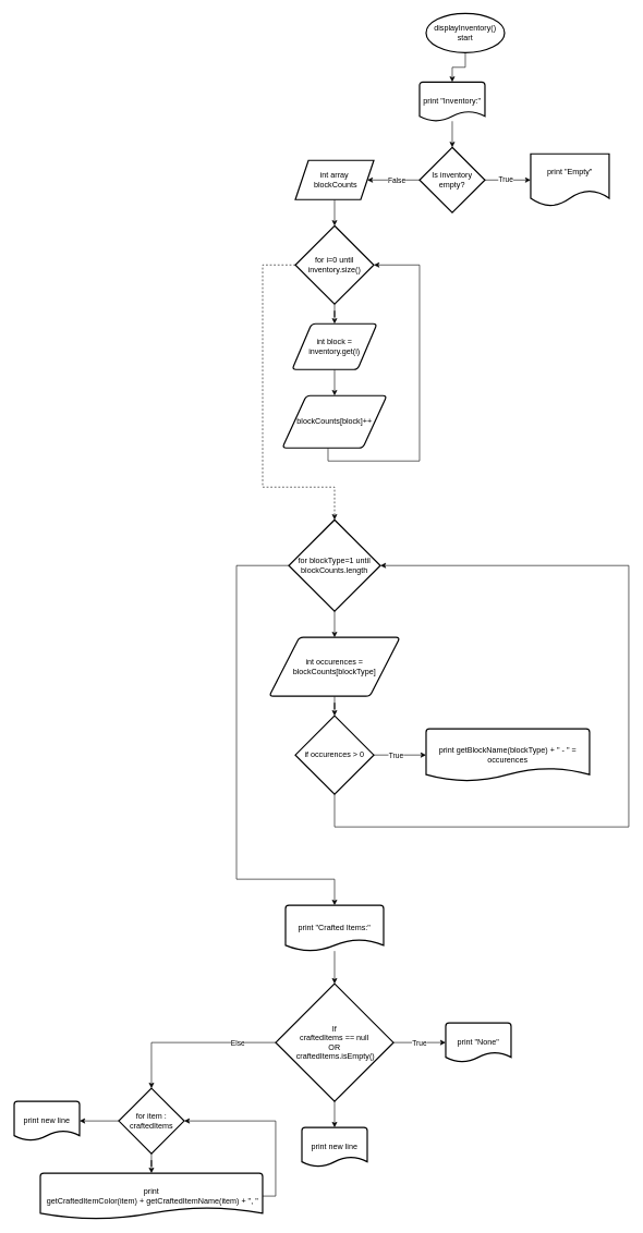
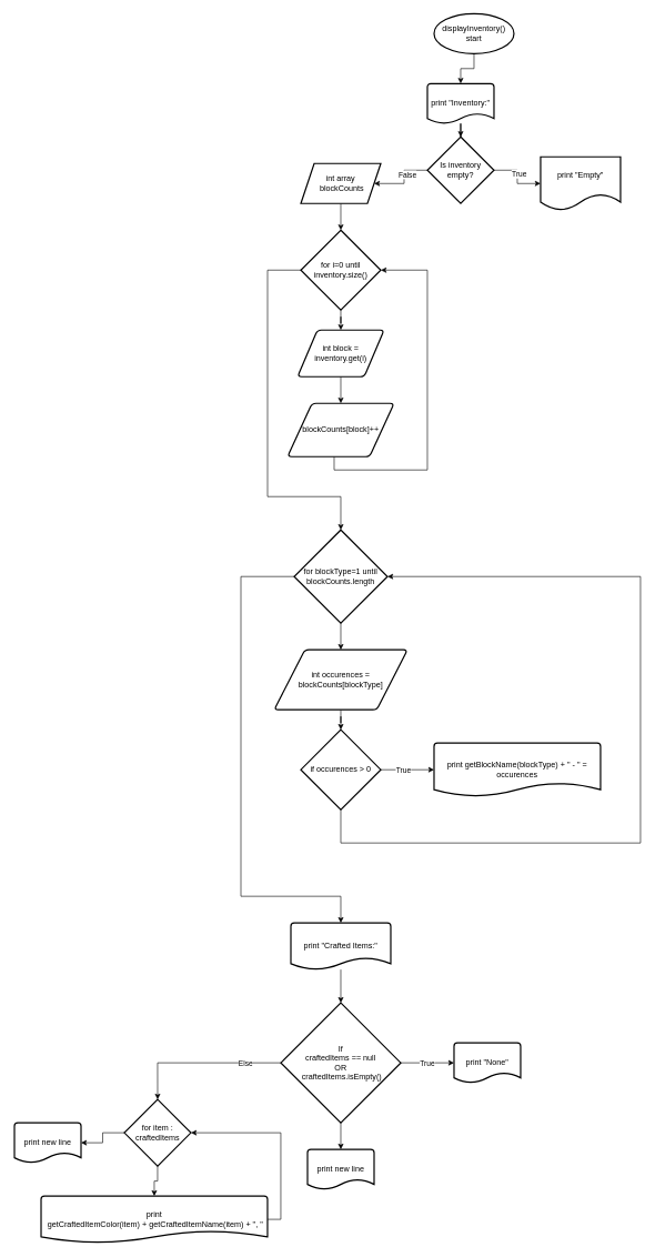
  <mxCell id="0" />
  <mxCell id="1" parent="0" />
  <mxCell id="2" value="" style="edgeStyle=orthogonalEdgeStyle;rounded=0;orthogonalLoop=1;jettySize=auto;html=1;" edge="1" parent="1" source="3" target="5"><mxGeometry relative="1" as="geometry" /></mxCell>
  <mxCell id="3" value="displayInventory()&lt;br&gt;start" style="strokeWidth=2;html=1;shape=mxgraph.flowchart.start_1;whiteSpace=wrap;" vertex="1" parent="1"><mxGeometry x="651" y="20" width="120" height="60" as="geometry" /></mxCell>
  <mxCell id="4" value="" style="edgeStyle=orthogonalEdgeStyle;rounded=0;orthogonalLoop=1;jettySize=auto;html=1;" edge="1" parent="1" source="5" target="10"><mxGeometry relative="1" as="geometry" /></mxCell>
  <mxCell id="5" value="print &quot;Inventory:&quot;" style="strokeWidth=2;html=1;shape=mxgraph.flowchart.document2;whiteSpace=wrap;size=0.25;" vertex="1" parent="1"><mxGeometry x="641" y="125" width="100" height="60" as="geometry" /></mxCell>
  <mxCell id="6" value="" style="edgeStyle=orthogonalEdgeStyle;rounded=0;orthogonalLoop=1;jettySize=auto;html=1;" edge="1" parent="1" source="10" target="11"><mxGeometry relative="1" as="geometry" /></mxCell>
  <mxCell id="7" value="True" style="edgeLabel;html=1;align=center;verticalAlign=middle;resizable=0;points=[];" connectable="0" vertex="1" parent="6"><mxGeometry x="-0.114" y="2" relative="1" as="geometry"><mxPoint as="offset" /></mxGeometry></mxCell>
  <mxCell id="8" value="" style="edgeStyle=orthogonalEdgeStyle;rounded=0;orthogonalLoop=1;jettySize=auto;html=1;" edge="1" parent="1" source="10" target="13"><mxGeometry relative="1" as="geometry" /></mxCell>
  <mxCell id="9" value="False" style="edgeLabel;html=1;align=center;verticalAlign=middle;resizable=0;points=[];" connectable="0" vertex="1" parent="8"><mxGeometry x="-0.1" y="4" relative="1" as="geometry"><mxPoint y="-4" as="offset" /></mxGeometry></mxCell>
- <mxCell id="10" value="Is inventory empty?" style="strokeWidth=2;html=1;shape=mxgraph.flowchart.decision;whiteSpace=wrap;" vertex="1" parent="1"><mxGeometry x="641" y="225" width="100" height="100" as="geometry" /></mxCell>
+ <mxCell id="10" value="Is inventory empty?" style="strokeWidth=2;html=1;shape=mxgraph.flowchart.decision;whiteSpace=wrap;" vertex="1" parent="1"><mxGeometry x="641" y="205" width="100" height="100" as="geometry" /></mxCell>
  <mxCell id="11" value="print &quot;Empty&quot;" style="shape=document;whiteSpace=wrap;html=1;boundedLbl=1;strokeWidth=2;" vertex="1" parent="1"><mxGeometry x="811" y="235" width="120" height="80" as="geometry" /></mxCell>
  <mxCell id="12" value="" style="edgeStyle=orthogonalEdgeStyle;rounded=0;orthogonalLoop=1;jettySize=auto;html=1;" edge="1" parent="1" source="13" target="16"><mxGeometry relative="1" as="geometry" /></mxCell>
  <mxCell id="13" value="int array&lt;br&gt;&amp;nbsp;blockCounts" style="shape=parallelogram;perimeter=parallelogramPerimeter;whiteSpace=wrap;html=1;fixedSize=1;strokeWidth=2;" vertex="1" parent="1"><mxGeometry x="451" y="245" width="120" height="60" as="geometry" /></mxCell>
  <mxCell id="14" value="" style="edgeStyle=orthogonalEdgeStyle;rounded=0;orthogonalLoop=1;jettySize=auto;html=1;" edge="1" parent="1" source="16" target="18"><mxGeometry relative="1" as="geometry" /></mxCell>
- <mxCell id="15" style="edgeStyle=orthogonalEdgeStyle;rounded=0;orthogonalLoop=1;jettySize=auto;html=1;exitX=0;exitY=0.5;exitDx=0;exitDy=0;exitPerimeter=0;entryX=0.5;entryY=0;entryDx=0;entryDy=0;entryPerimeter=0;dashed=1;" edge="1" parent="1" source="16" target="23"><mxGeometry relative="1" as="geometry"><Array as="points"><mxPoint x="401" y="405" /><mxPoint x="401" y="745" /><mxPoint x="511" y="745" /></Array></mxGeometry></mxCell>
+ <mxCell id="15" style="edgeStyle=orthogonalEdgeStyle;rounded=0;orthogonalLoop=1;jettySize=auto;html=1;exitX=0;exitY=0.5;exitDx=0;exitDy=0;exitPerimeter=0;entryX=0.5;entryY=0;entryDx=0;entryDy=0;entryPerimeter=0;" edge="1" parent="1" source="16" target="23"><mxGeometry relative="1" as="geometry"><Array as="points"><mxPoint x="401" y="405" /><mxPoint x="401" y="745" /><mxPoint x="511" y="745" /></Array></mxGeometry></mxCell>
  <mxCell id="16" value="for i=0 until inventory.size()" style="strokeWidth=2;html=1;shape=mxgraph.flowchart.decision;whiteSpace=wrap;" vertex="1" parent="1"><mxGeometry x="451" y="345" width="120" height="120" as="geometry" /></mxCell>
  <mxCell id="17" value="" style="edgeStyle=orthogonalEdgeStyle;rounded=0;orthogonalLoop=1;jettySize=auto;html=1;" edge="1" parent="1" source="18" target="20"><mxGeometry relative="1" as="geometry" /></mxCell>
  <mxCell id="18" value="int block = inventory.get(i)" style="shape=parallelogram;html=1;strokeWidth=2;perimeter=parallelogramPerimeter;whiteSpace=wrap;rounded=1;arcSize=12;size=0.23;" vertex="1" parent="1"><mxGeometry x="446" y="495" width="130" height="70" as="geometry" /></mxCell>
  <mxCell id="19" style="edgeStyle=orthogonalEdgeStyle;rounded=0;orthogonalLoop=1;jettySize=auto;html=1;exitX=0.5;exitY=1;exitDx=0;exitDy=0;" edge="1" parent="1"><mxGeometry relative="1" as="geometry"><mxPoint x="501" y="685" as="sourcePoint" /><mxPoint x="571" y="405" as="targetPoint" /><Array as="points"><mxPoint x="501" y="705" /><mxPoint x="641" y="705" /><mxPoint x="641" y="405" /></Array></mxGeometry></mxCell>
  <mxCell id="20" value="blockCounts[block]++" style="shape=parallelogram;html=1;strokeWidth=2;perimeter=parallelogramPerimeter;whiteSpace=wrap;rounded=1;arcSize=12;size=0.23;" vertex="1" parent="1"><mxGeometry x="431" y="605" width="160" height="80" as="geometry" /></mxCell>
  <mxCell id="21" value="" style="edgeStyle=orthogonalEdgeStyle;rounded=0;orthogonalLoop=1;jettySize=auto;html=1;" edge="1" parent="1" source="23" target="25"><mxGeometry relative="1" as="geometry" /></mxCell>
  <mxCell id="22" style="edgeStyle=orthogonalEdgeStyle;rounded=0;orthogonalLoop=1;jettySize=auto;html=1;exitX=0;exitY=0.5;exitDx=0;exitDy=0;exitPerimeter=0;entryX=0.5;entryY=0;entryDx=0;entryDy=0;entryPerimeter=0;" edge="1" parent="1" source="23" target="32"><mxGeometry relative="1" as="geometry"><Array as="points"><mxPoint x="361" y="865" /><mxPoint x="361" y="1345" /><mxPoint x="511" y="1345" /></Array></mxGeometry></mxCell>
  <mxCell id="23" value="for blockType=1 until blockCounts.length" style="strokeWidth=2;html=1;shape=mxgraph.flowchart.decision;whiteSpace=wrap;" vertex="1" parent="1"><mxGeometry x="441" y="795" width="140" height="140" as="geometry" /></mxCell>
  <mxCell id="24" value="" style="edgeStyle=orthogonalEdgeStyle;rounded=0;orthogonalLoop=1;jettySize=auto;html=1;" edge="1" parent="1" source="25" target="29"><mxGeometry relative="1" as="geometry" /></mxCell>
  <mxCell id="25" value="int occurences = blockCounts[blockType]" style="shape=parallelogram;html=1;strokeWidth=2;perimeter=parallelogramPerimeter;whiteSpace=wrap;rounded=1;arcSize=12;size=0.23;" vertex="1" parent="1"><mxGeometry x="411" y="975" width="200" height="90" as="geometry" /></mxCell>
  <mxCell id="26" value="" style="edgeStyle=orthogonalEdgeStyle;rounded=0;orthogonalLoop=1;jettySize=auto;html=1;" edge="1" parent="1" source="29" target="30"><mxGeometry relative="1" as="geometry" /></mxCell>
  <mxCell id="27" value="True" style="edgeLabel;html=1;align=center;verticalAlign=middle;resizable=0;points=[];" connectable="0" vertex="1" parent="26"><mxGeometry x="-0.171" relative="1" as="geometry"><mxPoint as="offset" /></mxGeometry></mxCell>
  <mxCell id="28" style="edgeStyle=orthogonalEdgeStyle;rounded=0;orthogonalLoop=1;jettySize=auto;html=1;exitX=0.5;exitY=1;exitDx=0;exitDy=0;exitPerimeter=0;entryX=1;entryY=0.5;entryDx=0;entryDy=0;entryPerimeter=0;" edge="1" parent="1" source="29" target="23"><mxGeometry relative="1" as="geometry"><Array as="points"><mxPoint x="511" y="1265" /><mxPoint x="961" y="1265" /><mxPoint x="961" y="865" /></Array></mxGeometry></mxCell>
  <mxCell id="29" value="if occurences &amp;gt; 0" style="strokeWidth=2;html=1;shape=mxgraph.flowchart.decision;whiteSpace=wrap;" vertex="1" parent="1"><mxGeometry x="451" y="1095" width="120" height="120" as="geometry" /></mxCell>
  <mxCell id="30" value="print getBlockName(blockType) + &quot; - &quot; = occurences" style="strokeWidth=2;html=1;shape=mxgraph.flowchart.document2;whiteSpace=wrap;size=0.25;" vertex="1" parent="1"><mxGeometry x="651" y="1115" width="250" height="80" as="geometry" /></mxCell>
  <mxCell id="31" value="" style="edgeStyle=orthogonalEdgeStyle;rounded=0;orthogonalLoop=1;jettySize=auto;html=1;" edge="1" parent="1" source="32" target="38"><mxGeometry relative="1" as="geometry" /></mxCell>
  <mxCell id="32" value="print &quot;Crafted Items:&quot;" style="strokeWidth=2;html=1;shape=mxgraph.flowchart.document2;whiteSpace=wrap;size=0.25;" vertex="1" parent="1"><mxGeometry x="436" y="1385" width="150" height="70" as="geometry" /></mxCell>
  <mxCell id="33" value="" style="edgeStyle=orthogonalEdgeStyle;rounded=0;orthogonalLoop=1;jettySize=auto;html=1;" edge="1" parent="1" source="38" target="39"><mxGeometry relative="1" as="geometry" /></mxCell>
  <mxCell id="34" value="True" style="edgeLabel;html=1;align=center;verticalAlign=middle;resizable=0;points=[];" connectable="0" vertex="1" parent="33"><mxGeometry x="-0.028" y="-1" relative="1" as="geometry"><mxPoint as="offset" /></mxGeometry></mxCell>
  <mxCell id="35" style="edgeStyle=orthogonalEdgeStyle;rounded=0;orthogonalLoop=1;jettySize=auto;html=1;exitX=0;exitY=0.5;exitDx=0;exitDy=0;exitPerimeter=0;entryX=0.5;entryY=0;entryDx=0;entryDy=0;entryPerimeter=0;" edge="1" parent="1" source="38" target="42"><mxGeometry relative="1" as="geometry" /></mxCell>
  <mxCell id="36" value="Else" style="edgeLabel;html=1;align=center;verticalAlign=middle;resizable=0;points=[];" connectable="0" vertex="1" parent="35"><mxGeometry x="-0.548" y="4" relative="1" as="geometry"><mxPoint y="-4" as="offset" /></mxGeometry></mxCell>
  <mxCell id="37" value="" style="edgeStyle=orthogonalEdgeStyle;rounded=0;orthogonalLoop=1;jettySize=auto;html=1;" edge="1" parent="1" source="38" target="46"><mxGeometry relative="1" as="geometry" /></mxCell>
  <mxCell id="38" value="If&lt;br&gt;craftedItems == null &lt;br&gt;OR&lt;br&gt;&amp;nbsp;craftedItems.isEmpty()" style="strokeWidth=2;html=1;shape=mxgraph.flowchart.decision;whiteSpace=wrap;" vertex="1" parent="1"><mxGeometry x="421" y="1505" width="180" height="180" as="geometry" /></mxCell>
  <mxCell id="39" value="print &quot;None&quot;" style="strokeWidth=2;html=1;shape=mxgraph.flowchart.document2;whiteSpace=wrap;size=0.25;" vertex="1" parent="1"><mxGeometry x="681" y="1565" width="100" height="60" as="geometry" /></mxCell>
  <mxCell id="40" value="" style="edgeStyle=orthogonalEdgeStyle;rounded=0;orthogonalLoop=1;jettySize=auto;html=1;" edge="1" parent="1" source="42" target="44"><mxGeometry relative="1" as="geometry" /></mxCell>
  <mxCell id="41" value="" style="edgeStyle=orthogonalEdgeStyle;rounded=0;orthogonalLoop=1;jettySize=auto;html=1;" edge="1" parent="1" source="42" target="45"><mxGeometry relative="1" as="geometry" /></mxCell>
- <mxCell id="42" value="for item : craftedItems" style="strokeWidth=2;html=1;shape=mxgraph.flowchart.decision;whiteSpace=wrap;" vertex="1" parent="1"><mxGeometry x="180.94" y="1665" width="100" height="100" as="geometry" /></mxCell>
+ <mxCell id="42" value="for item : craftedItems" style="strokeWidth=2;html=1;shape=mxgraph.flowchart.decision;whiteSpace=wrap;" vertex="1" parent="1"><mxGeometry x="185.94" y="1650" width="100" height="100" as="geometry" /></mxCell>
  <mxCell id="43" style="edgeStyle=orthogonalEdgeStyle;rounded=0;orthogonalLoop=1;jettySize=auto;html=1;exitX=1;exitY=0.5;exitDx=0;exitDy=0;exitPerimeter=0;entryX=1;entryY=0.5;entryDx=0;entryDy=0;entryPerimeter=0;" edge="1" parent="1" source="44" target="42"><mxGeometry relative="1" as="geometry" /></mxCell>
  <mxCell id="44" value="print&lt;br&gt;&amp;nbsp;getCraftedItemColor(item) + getCraftedItemName(item) + &quot;, &quot;" style="strokeWidth=2;html=1;shape=mxgraph.flowchart.document2;whiteSpace=wrap;size=0.25;" vertex="1" parent="1"><mxGeometry x="60.94" y="1795" width="340" height="70" as="geometry" /></mxCell>
  <mxCell id="45" value="print new line" style="strokeWidth=2;html=1;shape=mxgraph.flowchart.document2;whiteSpace=wrap;size=0.25;" vertex="1" parent="1"><mxGeometry x="20.94" y="1685" width="100" height="60" as="geometry" /></mxCell>
  <mxCell id="46" value="print new line" style="strokeWidth=2;html=1;shape=mxgraph.flowchart.document2;whiteSpace=wrap;size=0.25;" vertex="1" parent="1"><mxGeometry x="461" y="1725" width="100" height="60" as="geometry" /></mxCell>
